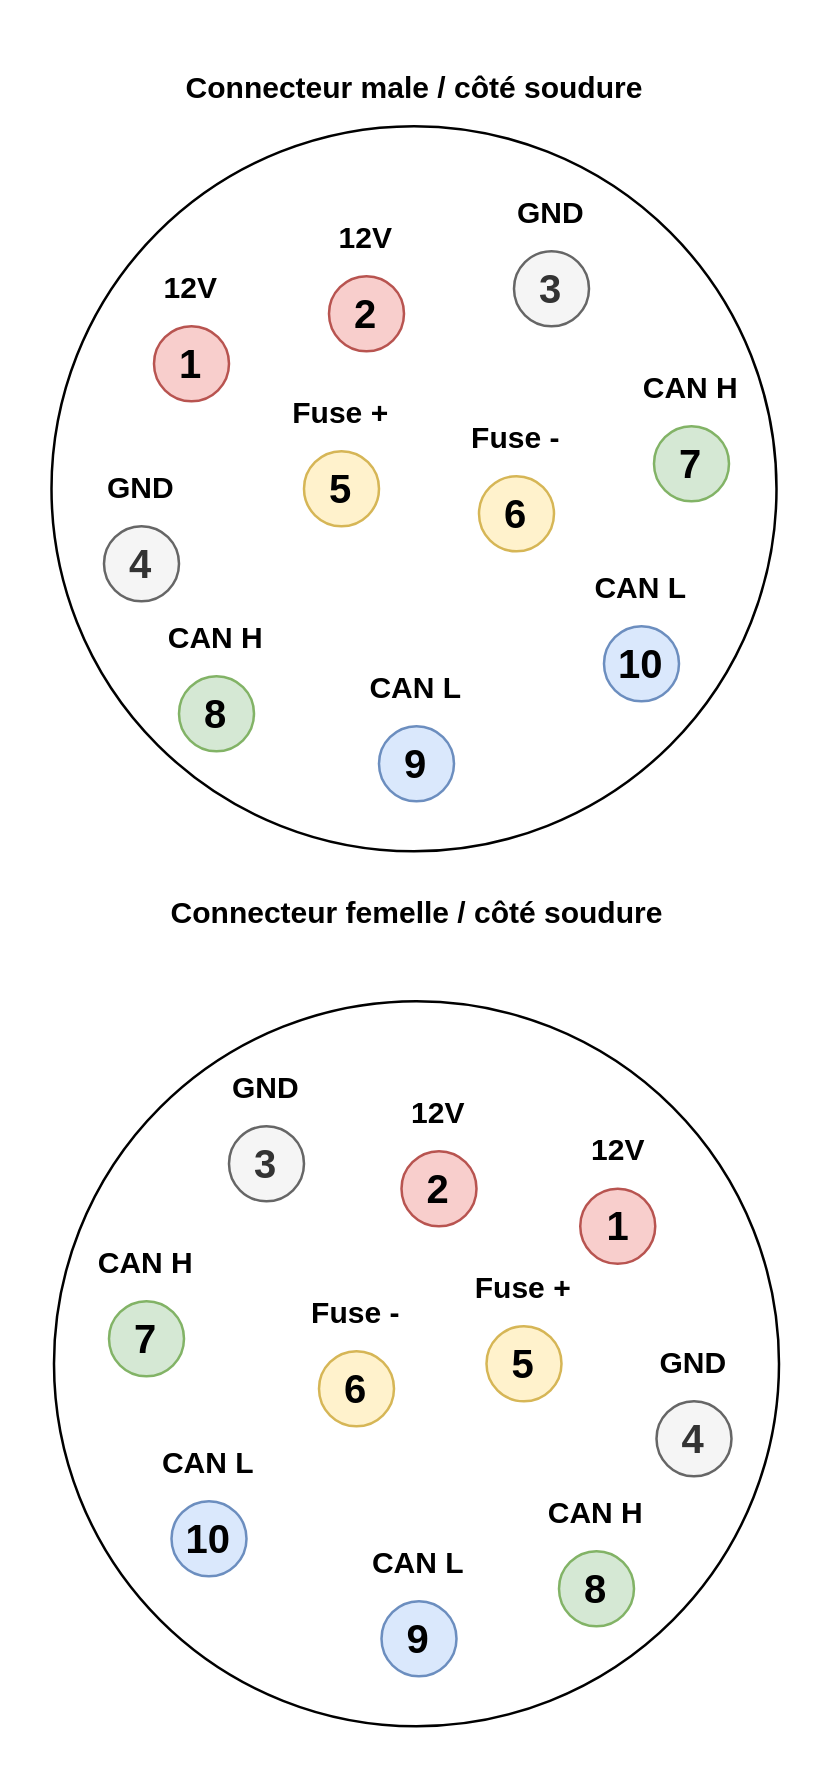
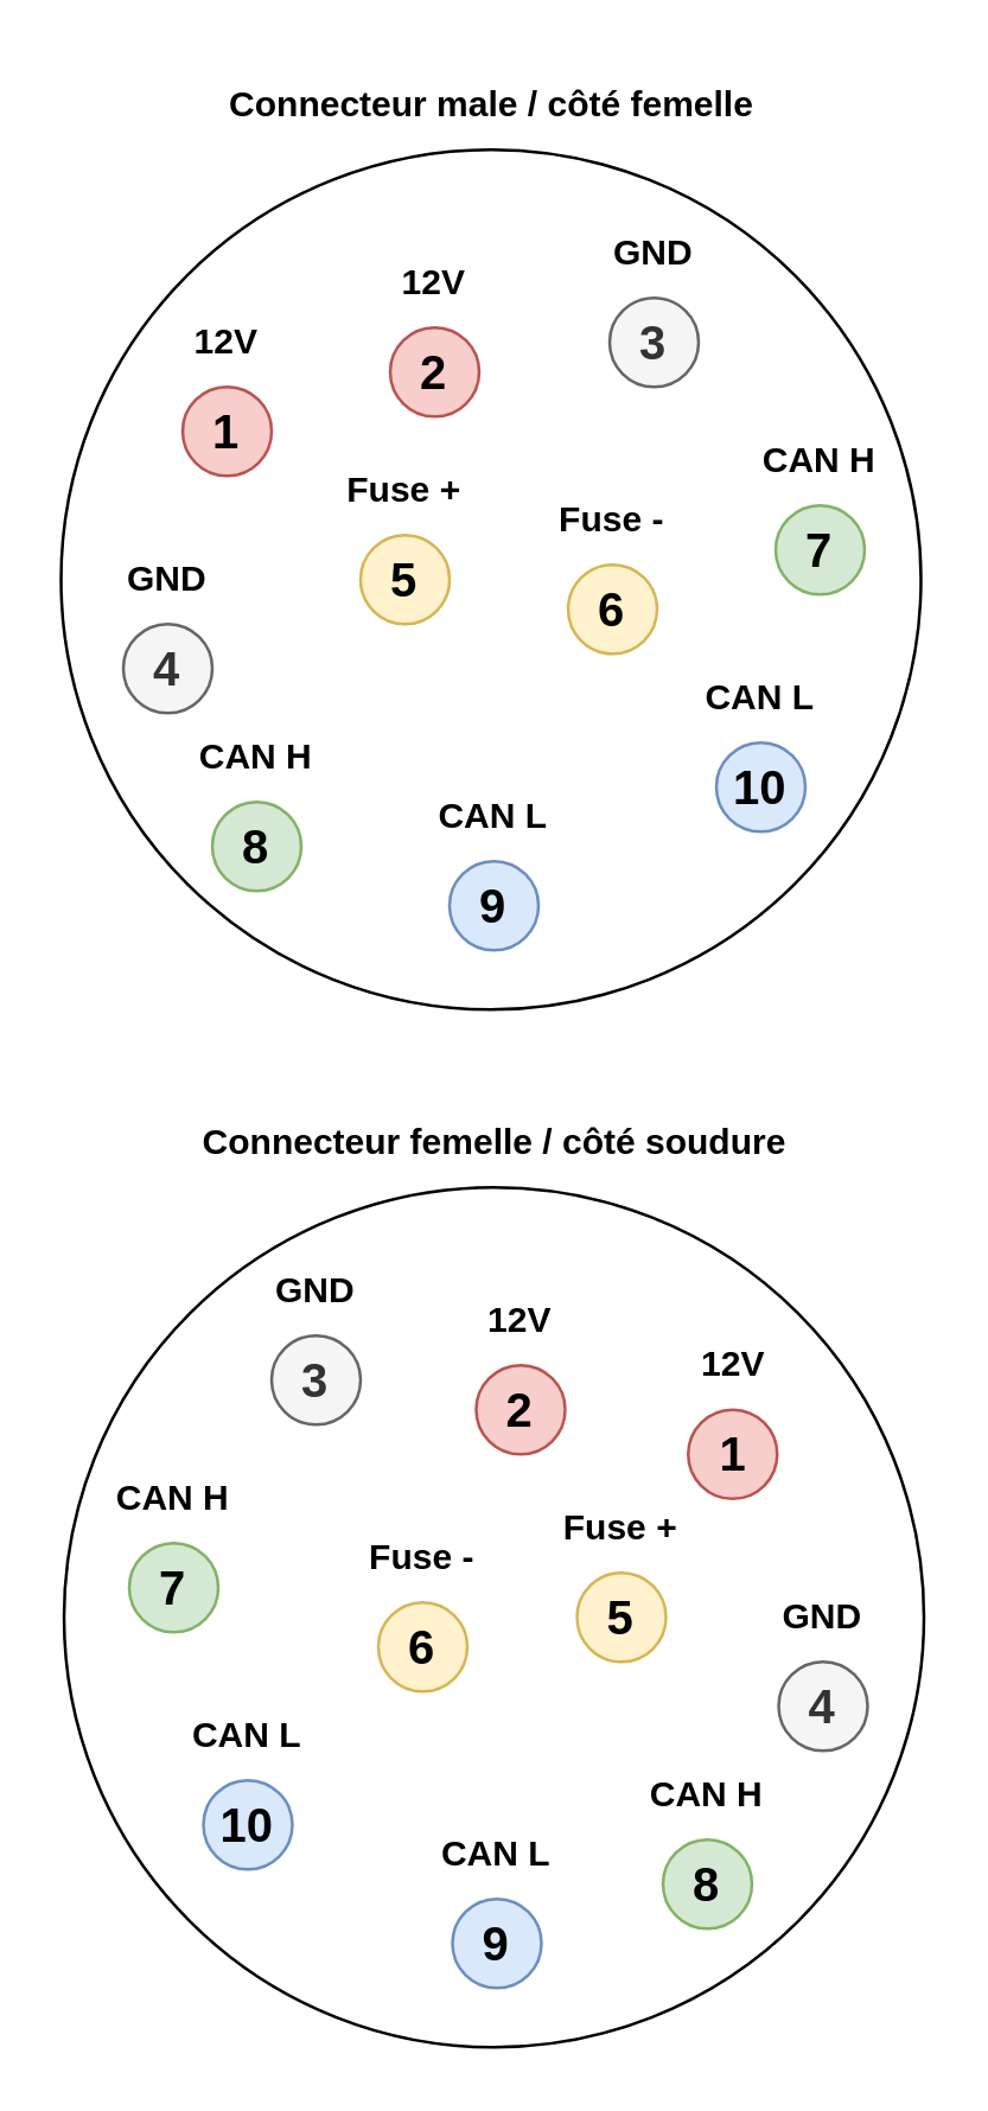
  <mxCell id="0" />
  <mxCell id="1" parent="0" />
  <mxCell id="2" value="" style="ellipse;whiteSpace=wrap;html=1;aspect=fixed;" vertex="1" parent="1"><mxGeometry x="20" y="50" width="290" height="290" as="geometry" /></mxCell>
  <mxCell id="3" value="1" style="ellipse;whiteSpace=wrap;html=1;aspect=fixed;fontStyle=1;fontSize=16;fillColor=#f8cecc;strokeColor=#b85450;" vertex="1" parent="1"><mxGeometry x="61" y="130" width="30" height="30" as="geometry" /></mxCell>
  <mxCell id="4" value="10" style="ellipse;whiteSpace=wrap;html=1;aspect=fixed;fontStyle=1;fontSize=16;fillColor=#dae8fc;strokeColor=#6c8ebf;" vertex="1" parent="1"><mxGeometry x="241" y="250" width="30" height="30" as="geometry" /></mxCell>
  <mxCell id="5" value="7" style="ellipse;whiteSpace=wrap;html=1;aspect=fixed;fontStyle=1;fontSize=16;fillColor=#d5e8d4;strokeColor=#82b366;" vertex="1" parent="1"><mxGeometry x="261" y="170" width="30" height="30" as="geometry" /></mxCell>
  <mxCell id="6" value="6" style="ellipse;whiteSpace=wrap;html=1;aspect=fixed;fontStyle=1;fontSize=16;fillColor=#fff2cc;strokeColor=#d6b656;" vertex="1" parent="1"><mxGeometry x="191" y="190" width="30" height="30" as="geometry" /></mxCell>
  <mxCell id="7" value="9" style="ellipse;whiteSpace=wrap;html=1;aspect=fixed;fontStyle=1;fontSize=16;fillColor=#dae8fc;strokeColor=#6c8ebf;" vertex="1" parent="1"><mxGeometry x="151" y="290" width="30" height="30" as="geometry" /></mxCell>
  <mxCell id="8" value="8" style="ellipse;whiteSpace=wrap;html=1;aspect=fixed;fontStyle=1;fontSize=16;fillColor=#d5e8d4;strokeColor=#82b366;" vertex="1" parent="1"><mxGeometry x="71" y="270" width="30" height="30" as="geometry" /></mxCell>
  <mxCell id="9" value="2" style="ellipse;whiteSpace=wrap;html=1;aspect=fixed;fontStyle=1;fontSize=16;fillColor=#f8cecc;strokeColor=#b85450;" vertex="1" parent="1"><mxGeometry x="131" y="110" width="30" height="30" as="geometry" /></mxCell>
  <mxCell id="10" value="3" style="ellipse;whiteSpace=wrap;html=1;aspect=fixed;fontStyle=1;fontSize=16;fillColor=#f5f5f5;fontColor=#333333;strokeColor=#666666;" vertex="1" parent="1"><mxGeometry x="205" y="100" width="30" height="30" as="geometry" /></mxCell>
  <mxCell id="11" value="4" style="ellipse;whiteSpace=wrap;html=1;aspect=fixed;fontStyle=1;fontSize=16;fillColor=#f5f5f5;fontColor=#333333;strokeColor=#666666;" vertex="1" parent="1"><mxGeometry x="41" y="210" width="30" height="30" as="geometry" /></mxCell>
  <mxCell id="12" value="5" style="ellipse;whiteSpace=wrap;html=1;aspect=fixed;fontStyle=1;fontSize=16;fillColor=#fff2cc;strokeColor=#d6b656;" vertex="1" parent="1"><mxGeometry x="121" y="180" width="30" height="30" as="geometry" /></mxCell>
  <mxCell id="13" value="&lt;b&gt;12V&lt;/b&gt;" style="text;html=1;strokeColor=none;fillColor=none;align=center;verticalAlign=middle;whiteSpace=wrap;rounded=0;" vertex="1" parent="1"><mxGeometry x="46" y="100" width="60" height="30" as="geometry" /></mxCell>
  <mxCell id="14" value="&lt;b&gt;12V&lt;/b&gt;" style="text;html=1;strokeColor=none;fillColor=none;align=center;verticalAlign=middle;whiteSpace=wrap;rounded=0;" vertex="1" parent="1"><mxGeometry x="116" y="80" width="60" height="30" as="geometry" /></mxCell>
  <mxCell id="15" value="&lt;b&gt;GND&lt;/b&gt;" style="text;html=1;strokeColor=none;fillColor=none;align=center;verticalAlign=middle;whiteSpace=wrap;rounded=0;" vertex="1" parent="1"><mxGeometry x="190" y="70" width="60" height="30" as="geometry" /></mxCell>
  <mxCell id="16" value="&lt;b&gt;GND&lt;/b&gt;" style="text;html=1;strokeColor=none;fillColor=none;align=center;verticalAlign=middle;whiteSpace=wrap;rounded=0;" vertex="1" parent="1"><mxGeometry x="26" y="180" width="60" height="30" as="geometry" /></mxCell>
  <mxCell id="17" value="&lt;b&gt;Fuse +&lt;/b&gt;" style="text;html=1;strokeColor=none;fillColor=none;align=center;verticalAlign=middle;whiteSpace=wrap;rounded=0;" vertex="1" parent="1"><mxGeometry x="106" y="150" width="60" height="30" as="geometry" /></mxCell>
  <mxCell id="18" value="&lt;b&gt;Fuse -&lt;/b&gt;" style="text;html=1;strokeColor=none;fillColor=none;align=center;verticalAlign=middle;whiteSpace=wrap;rounded=0;" vertex="1" parent="1"><mxGeometry x="176" y="160" width="60" height="30" as="geometry" /></mxCell>
  <mxCell id="19" value="&lt;b&gt;CAN H&lt;/b&gt;" style="text;html=1;strokeColor=none;fillColor=none;align=center;verticalAlign=middle;whiteSpace=wrap;rounded=0;" vertex="1" parent="1"><mxGeometry x="246" y="140" width="60" height="30" as="geometry" /></mxCell>
  <mxCell id="20" value="&lt;b&gt;CAN H&lt;/b&gt;" style="text;html=1;strokeColor=none;fillColor=none;align=center;verticalAlign=middle;whiteSpace=wrap;rounded=0;" vertex="1" parent="1"><mxGeometry x="56" y="240" width="60" height="30" as="geometry" /></mxCell>
  <mxCell id="21" value="&lt;b&gt;CAN L&lt;/b&gt;" style="text;html=1;strokeColor=none;fillColor=none;align=center;verticalAlign=middle;whiteSpace=wrap;rounded=0;" vertex="1" parent="1"><mxGeometry x="136" y="260" width="60" height="30" as="geometry" /></mxCell>
  <mxCell id="22" value="&lt;b&gt;CAN L&lt;/b&gt;" style="text;html=1;strokeColor=none;fillColor=none;align=center;verticalAlign=middle;whiteSpace=wrap;rounded=0;" vertex="1" parent="1"><mxGeometry x="226" y="220" width="60" height="30" as="geometry" /></mxCell>
- <mxCell id="23" value="&lt;b&gt;Connecteur male / côté soudure&lt;/b&gt;" style="text;html=1;strokeColor=none;fillColor=none;align=center;verticalAlign=middle;whiteSpace=wrap;rounded=0;" vertex="1" parent="1"><mxGeometry x="62.5" y="20" width="205" height="30" as="geometry" /></mxCell>
+ <mxCell id="23" value="&lt;b&gt;Connecteur male / côté femelle&lt;/b&gt;" style="text;html=1;strokeColor=none;fillColor=none;align=center;verticalAlign=middle;whiteSpace=wrap;rounded=0;" vertex="1" parent="1"><mxGeometry x="62.5" y="20" width="205" height="30" as="geometry" /></mxCell>
  <mxCell id="24" value="" style="ellipse;whiteSpace=wrap;html=1;aspect=fixed;" vertex="1" parent="1"><mxGeometry x="21" y="400" width="290" height="290" as="geometry" /></mxCell>
  <mxCell id="25" value="1" style="ellipse;whiteSpace=wrap;html=1;aspect=fixed;fontStyle=1;fontSize=16;fillColor=#f8cecc;strokeColor=#b85450;" vertex="1" parent="1"><mxGeometry x="231.5" y="475" width="30" height="30" as="geometry" /></mxCell>
  <mxCell id="26" value="10" style="ellipse;whiteSpace=wrap;html=1;aspect=fixed;fontStyle=1;fontSize=16;fillColor=#dae8fc;strokeColor=#6c8ebf;" vertex="1" parent="1"><mxGeometry x="68" y="600" width="30" height="30" as="geometry" /></mxCell>
  <mxCell id="27" value="7" style="ellipse;whiteSpace=wrap;html=1;aspect=fixed;fontStyle=1;fontSize=16;fillColor=#d5e8d4;strokeColor=#82b366;" vertex="1" parent="1"><mxGeometry x="43" y="520" width="30" height="30" as="geometry" /></mxCell>
  <mxCell id="28" value="6" style="ellipse;whiteSpace=wrap;html=1;aspect=fixed;fontStyle=1;fontSize=16;fillColor=#fff2cc;strokeColor=#d6b656;" vertex="1" parent="1"><mxGeometry x="127" y="540" width="30" height="30" as="geometry" /></mxCell>
  <mxCell id="29" value="9" style="ellipse;whiteSpace=wrap;html=1;aspect=fixed;fontStyle=1;fontSize=16;fillColor=#dae8fc;strokeColor=#6c8ebf;" vertex="1" parent="1"><mxGeometry x="152" y="640" width="30" height="30" as="geometry" /></mxCell>
  <mxCell id="30" value="8" style="ellipse;whiteSpace=wrap;html=1;aspect=fixed;fontStyle=1;fontSize=16;fillColor=#d5e8d4;strokeColor=#82b366;" vertex="1" parent="1"><mxGeometry x="223" y="620" width="30" height="30" as="geometry" /></mxCell>
  <mxCell id="31" value="2" style="ellipse;whiteSpace=wrap;html=1;aspect=fixed;fontStyle=1;fontSize=16;fillColor=#f8cecc;strokeColor=#b85450;" vertex="1" parent="1"><mxGeometry x="160" y="460" width="30" height="30" as="geometry" /></mxCell>
  <mxCell id="32" value="3" style="ellipse;whiteSpace=wrap;html=1;aspect=fixed;fontStyle=1;fontSize=16;fillColor=#f5f5f5;fontColor=#333333;strokeColor=#666666;" vertex="1" parent="1"><mxGeometry x="91" y="450" width="30" height="30" as="geometry" /></mxCell>
  <mxCell id="33" value="4" style="ellipse;whiteSpace=wrap;html=1;aspect=fixed;fontStyle=1;fontSize=16;fillColor=#f5f5f5;fontColor=#333333;strokeColor=#666666;" vertex="1" parent="1"><mxGeometry x="262" y="560" width="30" height="30" as="geometry" /></mxCell>
  <mxCell id="34" value="5" style="ellipse;whiteSpace=wrap;html=1;aspect=fixed;fontStyle=1;fontSize=16;fillColor=#fff2cc;strokeColor=#d6b656;" vertex="1" parent="1"><mxGeometry x="194" y="530" width="30" height="30" as="geometry" /></mxCell>
  <mxCell id="35" value="&lt;b&gt;12V&lt;/b&gt;" style="text;html=1;strokeColor=none;fillColor=none;align=center;verticalAlign=middle;whiteSpace=wrap;rounded=0;" vertex="1" parent="1"><mxGeometry x="216.5" y="445" width="60" height="30" as="geometry" /></mxCell>
  <mxCell id="36" value="&lt;b&gt;12V&lt;/b&gt;" style="text;html=1;strokeColor=none;fillColor=none;align=center;verticalAlign=middle;whiteSpace=wrap;rounded=0;" vertex="1" parent="1"><mxGeometry x="145" y="430" width="60" height="30" as="geometry" /></mxCell>
  <mxCell id="37" value="&lt;b&gt;GND&lt;/b&gt;" style="text;html=1;strokeColor=none;fillColor=none;align=center;verticalAlign=middle;whiteSpace=wrap;rounded=0;" vertex="1" parent="1"><mxGeometry x="76" y="420" width="60" height="30" as="geometry" /></mxCell>
  <mxCell id="38" value="&lt;b&gt;GND&lt;/b&gt;" style="text;html=1;strokeColor=none;fillColor=none;align=center;verticalAlign=middle;whiteSpace=wrap;rounded=0;" vertex="1" parent="1"><mxGeometry x="247" y="530" width="60" height="30" as="geometry" /></mxCell>
  <mxCell id="39" value="&lt;b&gt;Fuse +&lt;/b&gt;" style="text;html=1;strokeColor=none;fillColor=none;align=center;verticalAlign=middle;whiteSpace=wrap;rounded=0;" vertex="1" parent="1"><mxGeometry x="179" y="500" width="60" height="30" as="geometry" /></mxCell>
  <mxCell id="40" value="&lt;b&gt;Fuse -&lt;/b&gt;" style="text;html=1;strokeColor=none;fillColor=none;align=center;verticalAlign=middle;whiteSpace=wrap;rounded=0;" vertex="1" parent="1"><mxGeometry x="112" y="510" width="60" height="30" as="geometry" /></mxCell>
  <mxCell id="41" value="&lt;b&gt;CAN H&lt;/b&gt;" style="text;html=1;strokeColor=none;fillColor=none;align=center;verticalAlign=middle;whiteSpace=wrap;rounded=0;" vertex="1" parent="1"><mxGeometry x="28" y="490" width="60" height="30" as="geometry" /></mxCell>
  <mxCell id="42" value="&lt;b&gt;CAN H&lt;/b&gt;" style="text;html=1;strokeColor=none;fillColor=none;align=center;verticalAlign=middle;whiteSpace=wrap;rounded=0;" vertex="1" parent="1"><mxGeometry x="208" y="590" width="60" height="30" as="geometry" /></mxCell>
  <mxCell id="43" value="&lt;b&gt;CAN L&lt;/b&gt;" style="text;html=1;strokeColor=none;fillColor=none;align=center;verticalAlign=middle;whiteSpace=wrap;rounded=0;" vertex="1" parent="1"><mxGeometry x="137" y="610" width="60" height="30" as="geometry" /></mxCell>
  <mxCell id="44" value="&lt;b&gt;CAN L&lt;/b&gt;" style="text;html=1;strokeColor=none;fillColor=none;align=center;verticalAlign=middle;whiteSpace=wrap;rounded=0;" vertex="1" parent="1"><mxGeometry x="53" y="570" width="60" height="30" as="geometry" /></mxCell>
- <mxCell id="45" value="&lt;b&gt;Connecteur femelle / côté soudure&lt;/b&gt;" style="text;html=1;strokeColor=none;fillColor=none;align=center;verticalAlign=middle;whiteSpace=wrap;rounded=0;" vertex="1" parent="1"><mxGeometry x="63.5" y="350" width="205" height="30" as="geometry" /></mxCell>
+ <mxCell id="45" value="&lt;b&gt;Connecteur femelle / côté soudure&lt;/b&gt;" style="text;html=1;strokeColor=none;fillColor=none;align=center;verticalAlign=middle;whiteSpace=wrap;rounded=0;" vertex="1" parent="1"><mxGeometry x="63.5" y="370" width="205" height="30" as="geometry" /></mxCell>
